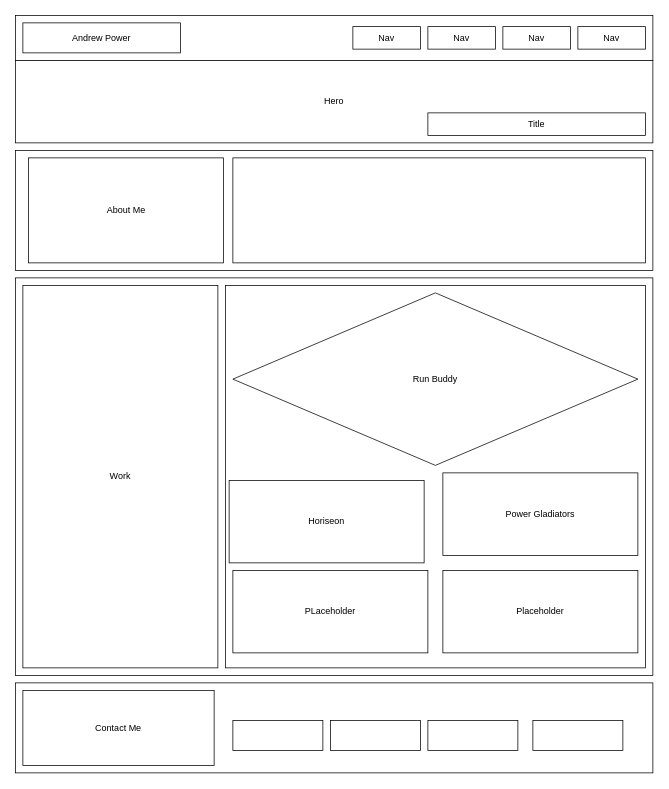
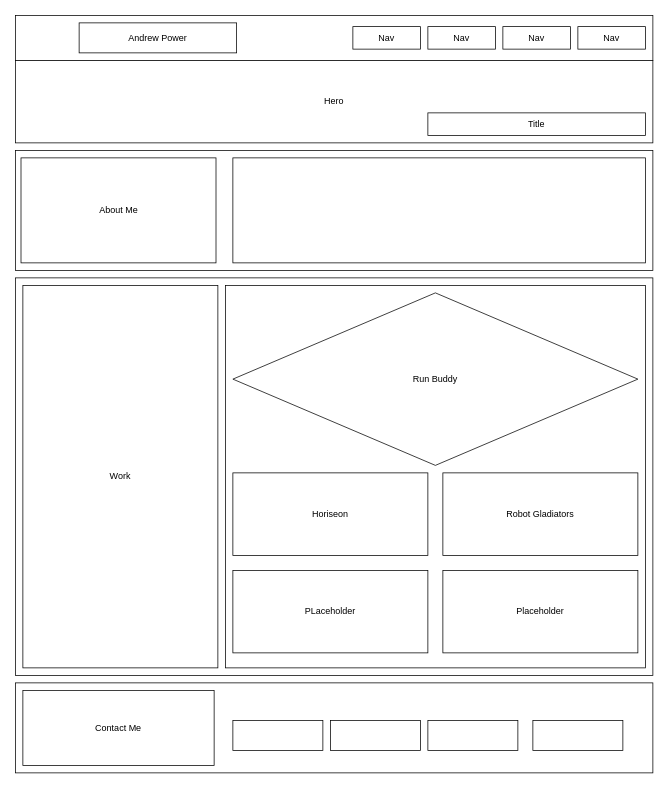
  <mxCell id="0" />
  <mxCell id="1" parent="0" />
  <mxCell id="2" value="" style="rounded=0;whiteSpace=wrap;html=1;" vertex="1" parent="1"><mxGeometry width="850" height="60" as="geometry" x="20" y="20" /></mxCell>
- <mxCell id="3" value="Andrew Power" style="rounded=0;whiteSpace=wrap;html=1;" vertex="1" parent="1"><mxGeometry x="30" y="30" width="210" height="40" as="geometry" /></mxCell>
+ <mxCell id="3" value="Andrew Power" style="rounded=0;whiteSpace=wrap;html=1;" vertex="1" parent="1"><mxGeometry x="105" y="30" width="210" height="40" as="geometry" /></mxCell>
  <mxCell id="4" value="Nav" style="rounded=0;whiteSpace=wrap;html=1;" vertex="1" parent="1"><mxGeometry x="470" y="35" width="90" height="30" as="geometry" /></mxCell>
  <mxCell id="5" value="Nav" style="rounded=0;whiteSpace=wrap;html=1;" vertex="1" parent="1"><mxGeometry x="570" y="35" width="90" height="30" as="geometry" /></mxCell>
  <mxCell id="6" value="Nav" style="rounded=0;whiteSpace=wrap;html=1;" vertex="1" parent="1"><mxGeometry x="670" y="35" width="90" height="30" as="geometry" /></mxCell>
  <mxCell id="7" value="Nav" style="rounded=0;whiteSpace=wrap;html=1;" vertex="1" parent="1"><mxGeometry x="770" y="35" width="90" height="30" as="geometry" /></mxCell>
  <mxCell id="8" value="Hero" style="rounded=0;whiteSpace=wrap;html=1;" vertex="1" parent="1"><mxGeometry y="80" width="850" height="110" as="geometry" x="20" /></mxCell>
  <mxCell id="9" value="Title" style="rounded=0;whiteSpace=wrap;html=1;" vertex="1" parent="1"><mxGeometry x="570" y="150" width="290" height="30" as="geometry" /></mxCell>
  <mxCell id="10" value="" style="rounded=0;whiteSpace=wrap;html=1;" vertex="1" parent="1"><mxGeometry y="200" width="850" height="160" as="geometry" x="20" /></mxCell>
- <mxCell id="11" value="About Me" style="rounded=0;whiteSpace=wrap;html=1;" vertex="1" parent="1"><mxGeometry x="37.5" y="210" width="260" height="140" as="geometry" /></mxCell>
+ <mxCell id="11" value="About Me" style="rounded=0;whiteSpace=wrap;html=1;" vertex="1" parent="1"><mxGeometry x="27.5" y="210" width="260" height="140" as="geometry" /></mxCell>
  <mxCell id="12" value="" style="rounded=0;whiteSpace=wrap;html=1;" vertex="1" parent="1"><mxGeometry x="310" y="210" width="550" height="140" as="geometry" /></mxCell>
  <mxCell id="13" value="" style="rounded=0;whiteSpace=wrap;html=1;" vertex="1" parent="1"><mxGeometry y="370" width="850" height="530" as="geometry" x="20" /></mxCell>
  <mxCell id="14" value="Work" style="rounded=0;whiteSpace=wrap;html=1;" vertex="1" parent="1"><mxGeometry x="30" y="380" width="260" height="510" as="geometry" /></mxCell>
  <mxCell id="15" value="" style="rounded=0;whiteSpace=wrap;html=1;" vertex="1" parent="1"><mxGeometry x="300" y="380" width="560" height="510" as="geometry" /></mxCell>
  <mxCell id="16" value="Run Buddy" style="rhombus;whiteSpace=wrap;html=1;" vertex="1" parent="1"><mxGeometry x="310" y="390" width="540" height="230" as="geometry" /></mxCell>
- <mxCell id="17" value="Horiseon" style="rounded=0;whiteSpace=wrap;html=1;" vertex="1" parent="1"><mxGeometry x="305" y="640" width="260" height="110" as="geometry" /></mxCell>
- <mxCell id="18" value="Power Gladiators" style="rounded=0;whiteSpace=wrap;html=1;" vertex="1" parent="1"><mxGeometry x="590" y="630" width="260" height="110" as="geometry" /></mxCell>
+ <mxCell id="17" value="Horiseon" style="rounded=0;whiteSpace=wrap;html=1;" vertex="1" parent="1"><mxGeometry x="310" y="630" width="260" height="110" as="geometry" /></mxCell>
+ <mxCell id="18" value="Robot Gladiators" style="rounded=0;whiteSpace=wrap;html=1;" vertex="1" parent="1"><mxGeometry x="590" y="630" width="260" height="110" as="geometry" /></mxCell>
  <mxCell id="19" value="PLaceholder" style="rounded=0;whiteSpace=wrap;html=1;" vertex="1" parent="1"><mxGeometry x="310" y="760" width="260" height="110" as="geometry" /></mxCell>
  <mxCell id="20" value="Placeholder" style="rounded=0;whiteSpace=wrap;html=1;" vertex="1" parent="1"><mxGeometry x="590" y="760" width="260" height="110" as="geometry" /></mxCell>
  <mxCell id="21" value="" style="rounded=0;whiteSpace=wrap;html=1;" vertex="1" parent="1"><mxGeometry y="910" width="850" height="120" as="geometry" x="20" /></mxCell>
  <mxCell id="22" value="Contact Me" style="rounded=0;whiteSpace=wrap;html=1;" vertex="1" parent="1"><mxGeometry x="30" y="920" width="255" height="100" as="geometry" /></mxCell>
  <mxCell id="23" value="" style="rounded=0;whiteSpace=wrap;html=1;" vertex="1" parent="1"><mxGeometry x="310" y="960" width="120" height="40" as="geometry" /></mxCell>
  <mxCell id="24" value="" style="rounded=0;whiteSpace=wrap;html=1;" vertex="1" parent="1"><mxGeometry x="440" y="960" width="120" height="40" as="geometry" /></mxCell>
  <mxCell id="25" value="" style="rounded=0;whiteSpace=wrap;html=1;" vertex="1" parent="1"><mxGeometry x="570" y="960" width="120" height="40" as="geometry" /></mxCell>
  <mxCell id="26" value="" style="rounded=0;whiteSpace=wrap;html=1;" vertex="1" parent="1"><mxGeometry x="710" y="960" width="120" height="40" as="geometry" /></mxCell>
